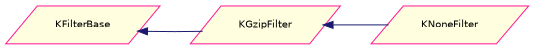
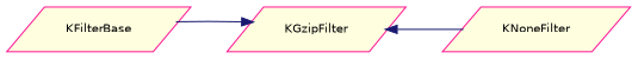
  digraph {
    rankdir=LR
    node [color=deeppink fillcolor=lightyellow fontname=Helvetica fontsize=10 shape=parallelogram style=filled]
    edge [color=midnightblue dir=back fontname=Helvetica fontsize=10 labelfontname=Helvetica labelfontsize=10 style=solid]
    n1 [height=0.2 label=KFilterBase width=0.4]
    n2 [height=0.2 label=KGzipFilter width=0.4]
    n3 [height=0.2 label=KNoneFilter width=0.4]
-   n1 -> n2
+   n2 -> n1
    n2 -> n3
  }
